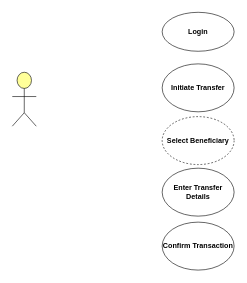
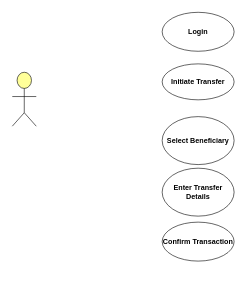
  <mxCell id="0" />
  <mxCell id="1" parent="0" />
  <mxCell id="2" value="" style="html=1;outlineConnect=0;whiteSpace=wrap;fillColor=#ffff99;verticalLabelPosition=bottom;verticalAlign=top;align=center;shape=mxgraph.archimate3.actor;" vertex="1" parent="1"><mxGeometry x="20" y="120" width="40" height="90" as="geometry" /></mxCell>
  <mxCell id="3" value="&lt;b&gt;Login&lt;/b&gt;" style="ellipse;whiteSpace=wrap;html=1;" vertex="1" parent="1"><mxGeometry x="270" y="20" width="120" height="65" as="geometry" /></mxCell>
- <mxCell id="4" value="&lt;b&gt;Initiate Transfer&lt;/b&gt;" style="ellipse;whiteSpace=wrap;html=1;" vertex="1" parent="1"><mxGeometry x="270" y="106" width="120" height="80" as="geometry" /></mxCell>
- <mxCell id="5" value="&lt;b&gt;Select Beneficiary&lt;/b&gt;" style="ellipse;whiteSpace=wrap;html=1;dashed=1;" vertex="1" parent="1"><mxGeometry x="270" y="194" width="120" height="80" as="geometry" /></mxCell>
+ <mxCell id="4" value="&lt;b&gt;Initiate Transfer&lt;/b&gt;" style="ellipse;whiteSpace=wrap;html=1;" vertex="1" parent="1"><mxGeometry x="270" y="106" width="120" height="60" as="geometry" /></mxCell>
+ <mxCell id="5" value="&lt;b&gt;Select Beneficiary&lt;/b&gt;" style="ellipse;whiteSpace=wrap;html=1;" vertex="1" parent="1"><mxGeometry x="270" y="194" width="120" height="80" as="geometry" /></mxCell>
  <mxCell id="6" value="&lt;b&gt;Enter Transfer Details&lt;/b&gt;" style="ellipse;whiteSpace=wrap;html=1;" vertex="1" parent="1"><mxGeometry x="270" y="280" width="120" height="80" as="geometry" /></mxCell>
- <mxCell id="7" value="&lt;b&gt;Confirm Transaction&lt;/b&gt;" style="ellipse;whiteSpace=wrap;html=1;" vertex="1" parent="1"><mxGeometry x="270" y="370" width="120" height="80" as="geometry" /></mxCell>
+ <mxCell id="7" value="&lt;b&gt;Confirm Transaction&lt;/b&gt;" style="ellipse;whiteSpace=wrap;html=1;" vertex="1" parent="1"><mxGeometry x="270" y="370" width="120" height="65" as="geometry" /></mxCell>
